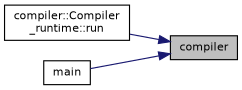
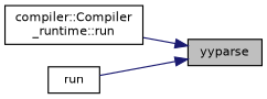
  digraph {
    rankdir=RL
    node [color=black fillcolor=white fontname=Helvetica fontsize=10 shape=record style=filled]
    edge [color=midnightblue dir=back fontname=Helvetica fontsize=10 labelfontname=Helvetica labelfontsize=10 style=solid]
-   n1 [fillcolor=grey75 fontcolor=black height=0.2 label=compiler width=0.4]
+   n1 [fillcolor=grey75 fontcolor=black height=0.2 label=yyparse width=0.4]
    n2 [height=0.2 label="compiler::Compiler\l_runtime::run" width=0.4]
-   n3 [height=0.2 label=main width=0.4]
+   n3 [height=0.2 label=run width=0.4]
    n1 -> n2
    n1 -> n3
  }
